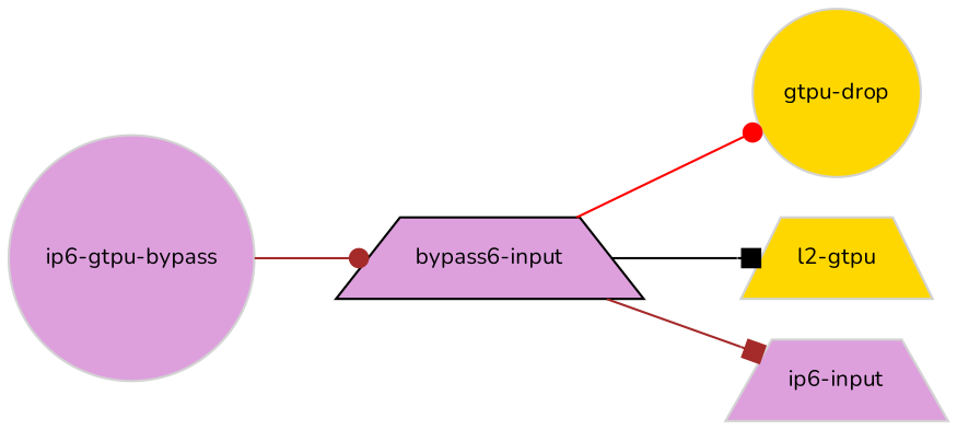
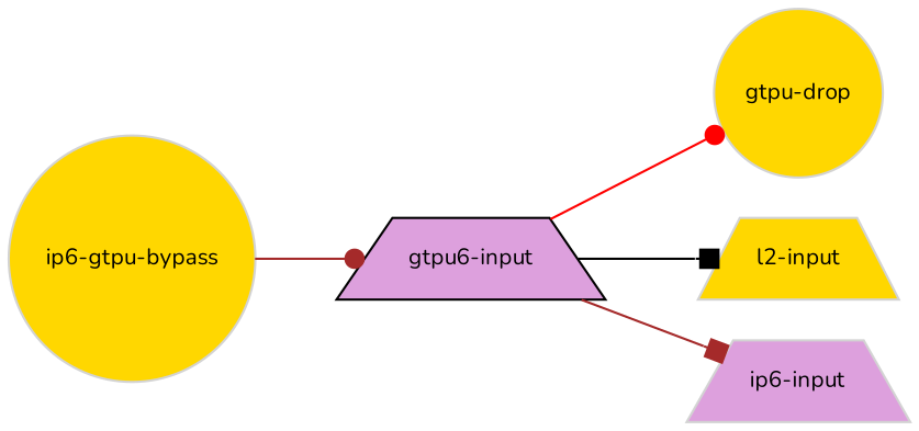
  digraph {
    fontname=Nunito
    rankdir=LR
    node [color=lightgray fillcolor=plum fontcolor=black fontname=Nunito fontsize=10 shape=trapezium style=filled]
    edge [arrowhead=dot color=brown fontname=Nunito fontsize=8]
-   "gtpu6-input" [color=black label="bypass6-input"]
+   "gtpu6-input" [color=black]
    n2 [fillcolor=gold label="gtpu-drop" shape=circle]
-   "l2-input" [fillcolor=gold label="l2-gtpu"]
+   "l2-input" [fillcolor=gold]
    "ip6-input"
-   "ip6-gtpu-bypass" [shape=circle]
+   "ip6-gtpu-bypass" [fillcolor=gold shape=circle]
    "gtpu6-input" -> n2 [color=red]
    "gtpu6-input" -> "l2-input" [arrowhead=box color=black]
    "gtpu6-input" -> "ip6-input" [arrowhead=box]
    "ip6-gtpu-bypass" -> "gtpu6-input"
  }
